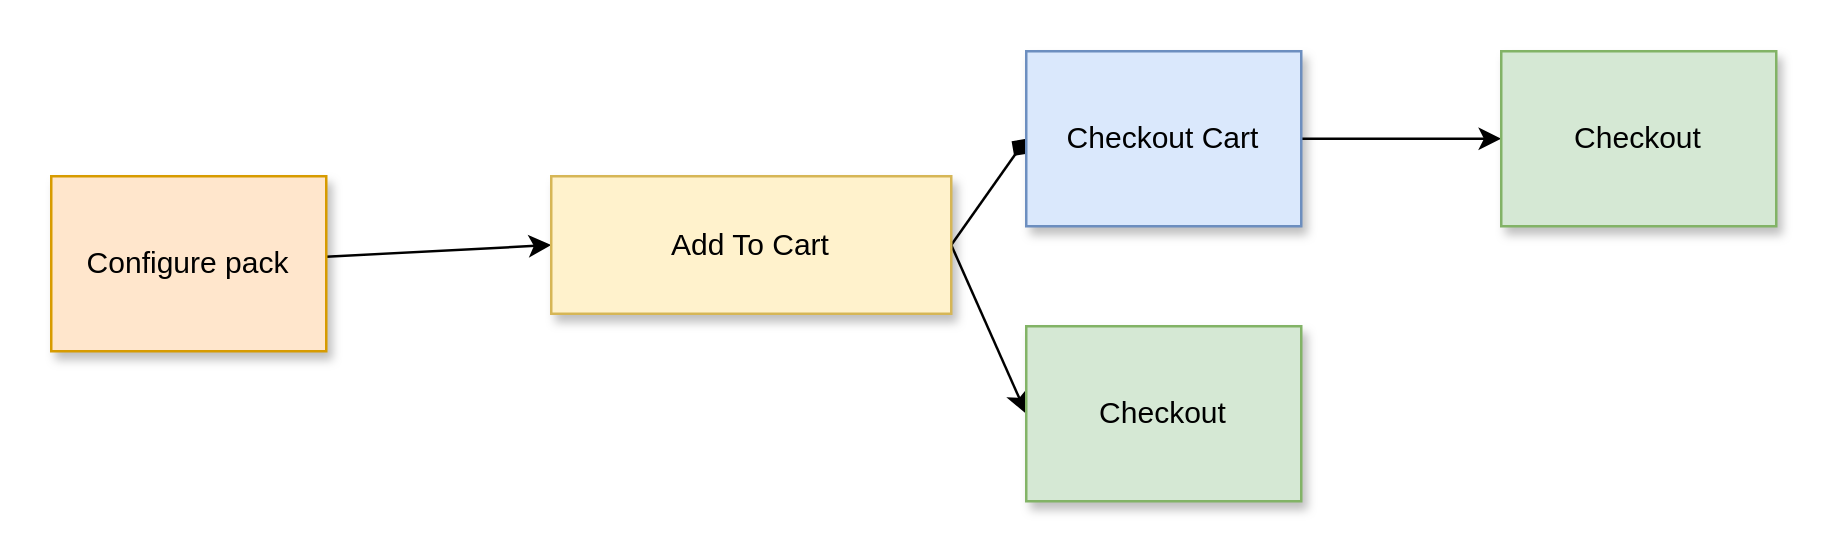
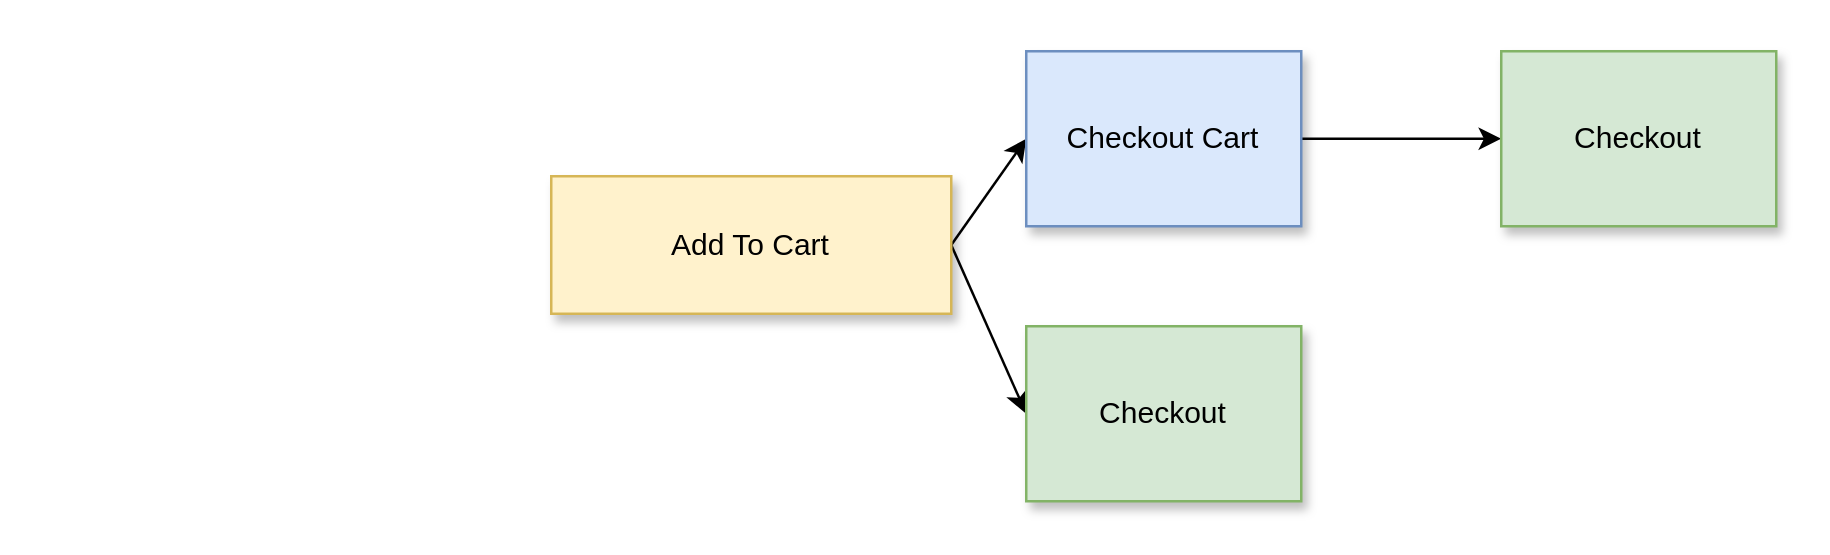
  <mxCell id="0" />
  <mxCell id="1" parent="0" />
- <mxCell id="2" style="edgeStyle=none;html=1;entryX=0;entryY=0.5;entryDx=0;entryDy=0;" edge="1" parent="1" source="3" target="6"><mxGeometry relative="1" as="geometry" /></mxCell>
- <mxCell id="3" value="Configure pack" style="rounded=0;whiteSpace=wrap;html=1;fillColor=#ffe6cc;strokeColor=#d79b00;shadow=1;gradientColor=none;" vertex="1" parent="1"><mxGeometry x="20" y="70" width="110" height="70" as="geometry" /></mxCell>
- <mxCell id="4" style="edgeStyle=none;html=1;exitX=1;exitY=0.5;exitDx=0;exitDy=0;entryX=0;entryY=0.5;entryDx=0;entryDy=0;endArrow=diamond;" edge="1" parent="1" source="6" target="8"><mxGeometry relative="1" as="geometry" /></mxCell>
+ <mxCell id="4" style="edgeStyle=none;html=1;exitX=1;exitY=0.5;exitDx=0;exitDy=0;entryX=0;entryY=0.5;entryDx=0;entryDy=0;" edge="1" parent="1" source="6" target="8"><mxGeometry relative="1" as="geometry" /></mxCell>
  <mxCell id="5" style="edgeStyle=none;html=1;entryX=0;entryY=0.5;entryDx=0;entryDy=0;exitX=1;exitY=0.5;exitDx=0;exitDy=0;" edge="1" parent="1" source="6" target="9"><mxGeometry relative="1" as="geometry" /></mxCell>
  <mxCell id="6" value="Add To Cart" style="rounded=0;whiteSpace=wrap;html=1;fillColor=#fff2cc;strokeColor=#d6b656;shadow=1;" vertex="1" parent="1"><mxGeometry x="220" y="70" width="160" height="55" as="geometry" /></mxCell>
  <mxCell id="7" style="edgeStyle=none;html=1;entryX=0;entryY=0.5;entryDx=0;entryDy=0;" edge="1" parent="1" source="8" target="10"><mxGeometry relative="1" as="geometry" /></mxCell>
  <mxCell id="8" value="Checkout Cart" style="rounded=0;whiteSpace=wrap;html=1;fillColor=#dae8fc;strokeColor=#6c8ebf;shadow=1;" vertex="1" parent="1"><mxGeometry x="410" y="20" width="110" height="70" as="geometry" /></mxCell>
  <mxCell id="9" value="Checkout" style="rounded=0;whiteSpace=wrap;html=1;fillColor=#d5e8d4;strokeColor=#82b366;shadow=1;" vertex="1" parent="1"><mxGeometry x="410" y="130" width="110" height="70" as="geometry" /></mxCell>
  <mxCell id="10" value="Checkout" style="rounded=0;whiteSpace=wrap;html=1;fillColor=#d5e8d4;strokeColor=#82b366;shadow=1;" vertex="1" parent="1"><mxGeometry x="600" y="20" width="110" height="70" as="geometry" /></mxCell>
